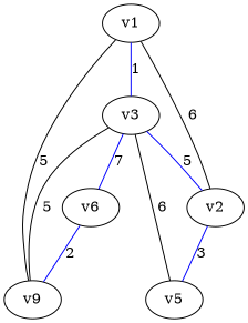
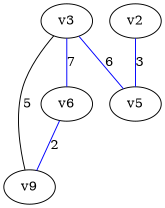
  graph {
    edge [color=blue]
-   v1
    v3
    n3 [label=v9]
    v2
    v6
    v5
-   v1 -- v3 [label=1]
-   v1 -- n3 [label=5 color=""]
-   v1 -- v2 [label=6 color=""]
    v3 -- n3 [label=5 color=""]
-   v3 -- v2 [label=5]
    v3 -- v6 [label=7]
-   v3 -- v5 [label=6 color=""]
+   v3 -- v5 [label=6]
    v2 -- v5 [label=3]
    v6 -- n3 [label=2]
  }
